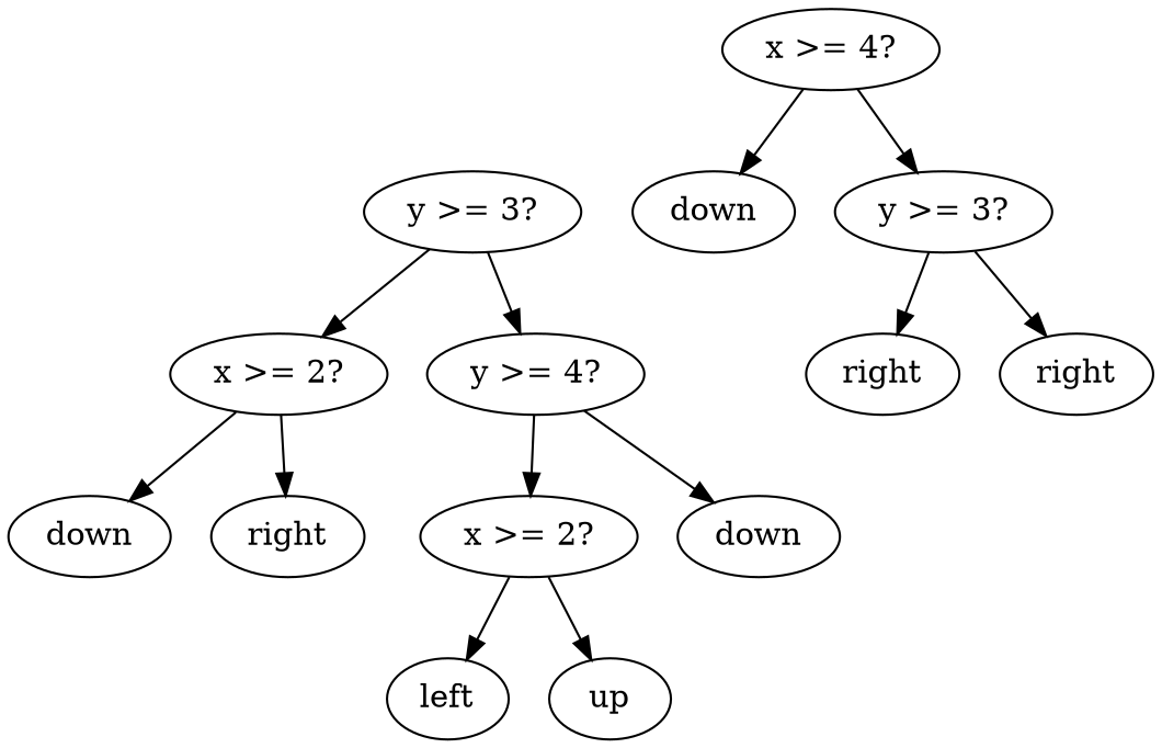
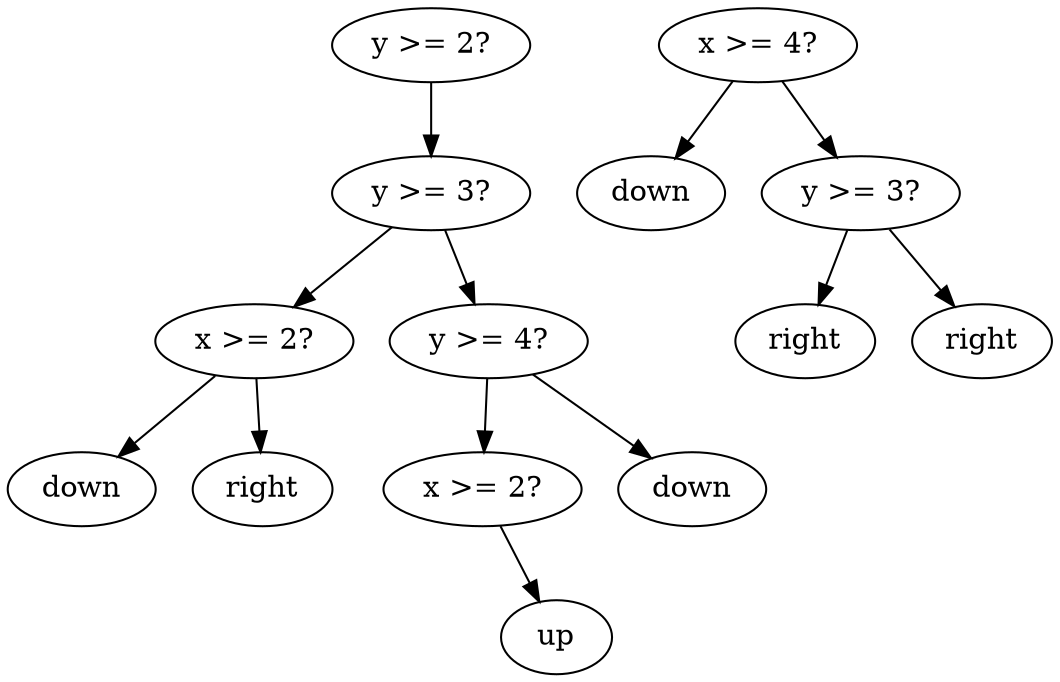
  digraph {
+   n1 [label="y >= 2?"]
    n2 [label="y >= 3?"]
    n3 [label="x >= 4?"]
    n4 [label=down]
    n5 [label="y >= 3?"]
    n6 [label="x >= 2?"]
    n7 [label="y >= 4?"]
    n8 [label=right]
    n9 [label=right]
    n10 [label=down]
    n11 [label=right]
    n12 [label="x >= 2?"]
    n13 [label=down]
-   n14 [label=left]
    n15 [label=up]
+   n1 -> n2
    n2 -> n6
    n2 -> n7
    n3 -> n4
    n3 -> n5
    n5 -> n8
    n5 -> n9
    n6 -> n10
    n6 -> n11
    n7 -> n12
    n7 -> n13
-   n12 -> n14
    n12 -> n15
  }
